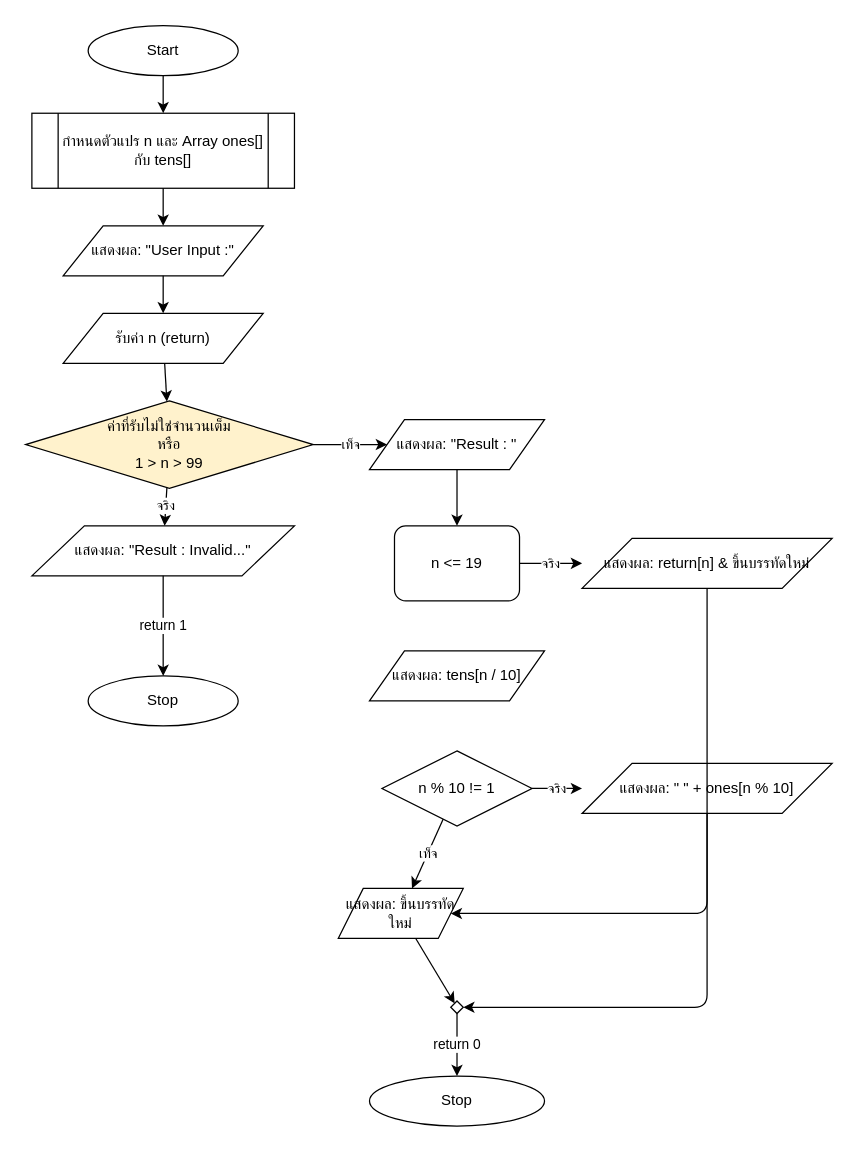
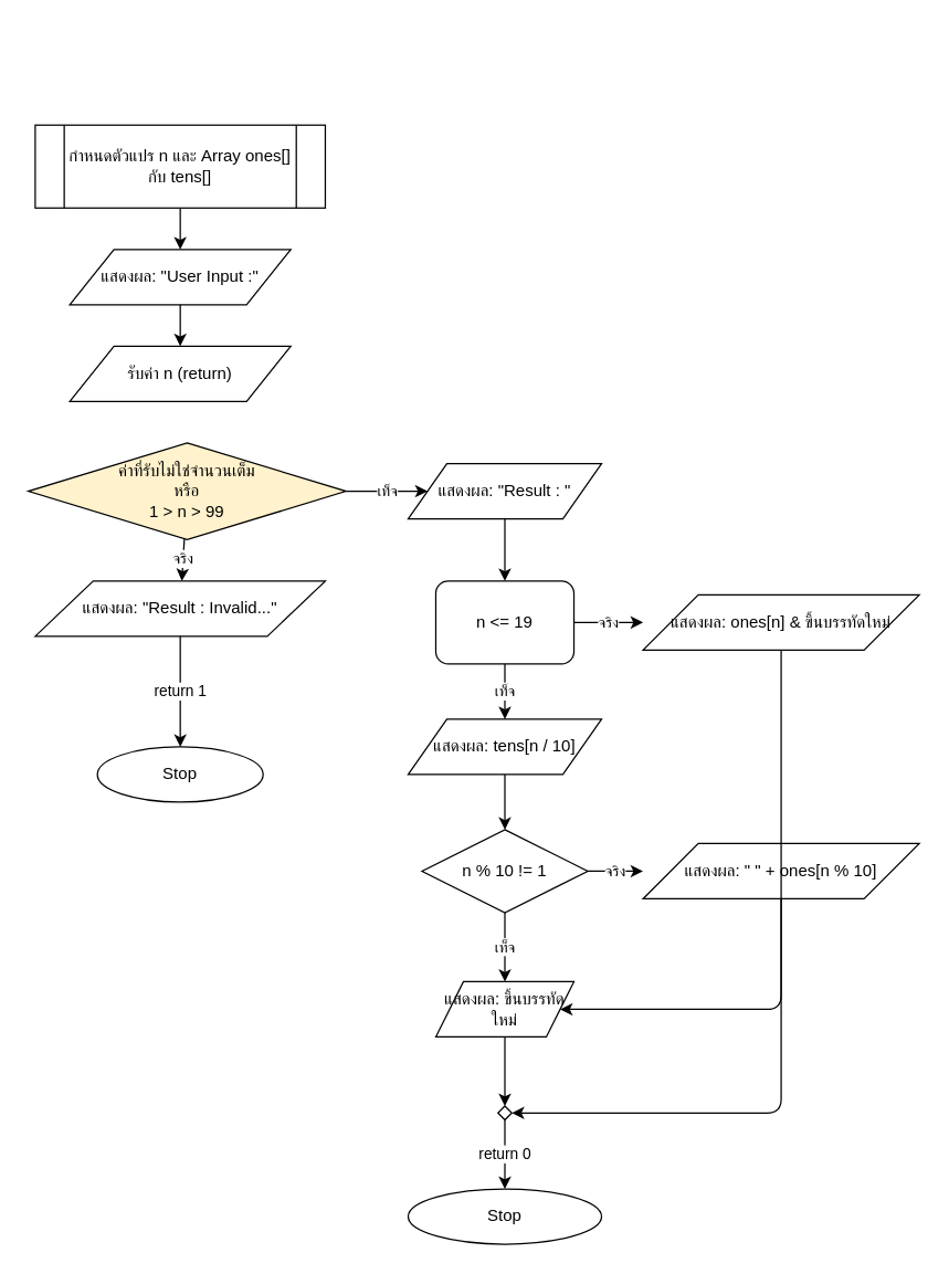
  <mxCell id="0" />
  <mxCell id="1" parent="0" />
- <mxCell id="2" value="Start" style="ellipse;whiteSpace=wrap;html=1;" vertex="1" parent="1"><mxGeometry x="70" y="20" width="120" height="40" as="geometry" /></mxCell>
  <mxCell id="3" value="กำหนดตัวแปร n และ Array ones[] กับ tens[]" style="shape=process;whiteSpace=wrap;html=1;" vertex="1" parent="1"><mxGeometry x="25" y="90" width="210" height="60" as="geometry" /></mxCell>
- <mxCell id="4" value="" style="endArrow=classic;html=1;entryDx=0;entryDy=0;" edge="1" parent="1" source="2" target="3"><mxGeometry width="50" height="50" relative="1" as="geometry"><mxPoint x="130" y="60" as="sourcePoint" /><mxPoint x="130" y="90" as="targetPoint" /></mxGeometry></mxCell>
  <mxCell id="5" value="แสดงผล: &quot;User Input :&quot;" style="shape=parallelogram;perimeter=parallelogramPerimeter;whiteSpace=wrap;html=1;" vertex="1" parent="1"><mxGeometry x="50" y="180" width="160" height="40" as="geometry" /></mxCell>
  <mxCell id="6" value="" style="endArrow=classic;html=1;entryDx=0;entryDy=0;" edge="1" parent="1" source="3" target="5"><mxGeometry width="50" height="50" relative="1" as="geometry"><mxPoint x="130" y="150" as="sourcePoint" /><mxPoint x="130" y="180" as="targetPoint" /></mxGeometry></mxCell>
  <mxCell id="7" value="รับค่า n (return)" style="shape=parallelogram;perimeter=parallelogramPerimeter;whiteSpace=wrap;html=1;" vertex="1" parent="1"><mxGeometry x="50" y="250" width="160" height="40" as="geometry" /></mxCell>
  <mxCell id="8" value="" style="endArrow=classic;html=1;entryDx=0;entryDy=0;" edge="1" parent="1" source="5" target="7"><mxGeometry width="50" height="50" relative="1" as="geometry"><mxPoint x="130" y="220" as="sourcePoint" /><mxPoint x="130" y="250" as="targetPoint" /></mxGeometry></mxCell>
  <mxCell id="9" value="ค่าที่รับไม่ใช่จำนวนเต็ม&lt;br&gt;หรือ&lt;br&gt;1 &gt; n &gt; 99" style="rhombus;whiteSpace=wrap;html=1;align=center;fillColor=#fff2cc;" vertex="1" parent="1"><mxGeometry x="20" y="320" width="230" height="70" as="geometry" /></mxCell>
- <mxCell id="10" value="" style="endArrow=classic;html=1;entryDx=0;entryDy=0;" edge="1" parent="1" source="7" target="9"><mxGeometry width="50" height="50" relative="1" as="geometry"><mxPoint x="130" y="290" as="sourcePoint" /><mxPoint x="130" y="320" as="targetPoint" /></mxGeometry></mxCell>
  <mxCell id="11" value="แสดงผล: &quot;Result : Invalid...&quot;" style="shape=parallelogram;perimeter=parallelogramPerimeter;whiteSpace=wrap;html=1;" vertex="1" parent="1"><mxGeometry x="25" y="420" width="210" height="40" as="geometry" /></mxCell>
  <mxCell id="12" value="จริง" style="endArrow=classic;html=1;entryDx=0;entryDy=0;" edge="1" parent="1" source="9" target="11"><mxGeometry width="50" height="50" relative="1" as="geometry"><mxPoint x="130" y="390" as="sourcePoint" /><mxPoint x="130" y="420" as="targetPoint" /></mxGeometry></mxCell>
  <mxCell id="13" value="Stop" style="ellipse;whiteSpace=wrap;html=1;" vertex="1" parent="1"><mxGeometry x="70" y="540" width="120" height="40" as="geometry" /></mxCell>
  <mxCell id="14" value="return 1" style="endArrow=classic;html=1;entryDx=0;entryDy=0;" edge="1" parent="1" source="11" target="13"><mxGeometry width="50" height="50" relative="1" as="geometry"><mxPoint x="130" y="460" as="sourcePoint" /><mxPoint x="130" y="540" as="targetPoint" /><Array as="points"><mxPoint x="130" y="500" /></Array></mxGeometry></mxCell>
  <mxCell id="15" value="แสดงผล: &quot;Result : &quot;" style="shape=parallelogram;perimeter=parallelogramPerimeter;whiteSpace=wrap;html=1;" vertex="1" parent="1"><mxGeometry x="295" y="335" width="140" height="40" as="geometry" /></mxCell>
  <mxCell id="16" value="เท็จ" style="endArrow=classic;html=1;entryDx=0;entryDy=0;" edge="1" parent="1" source="9" target="15"><mxGeometry width="50" height="50" relative="1" as="geometry"><mxPoint x="250" y="355" as="sourcePoint" /><mxPoint x="295" y="355" as="targetPoint" /></mxGeometry></mxCell>
  <mxCell id="17" value="n &lt;= 19" style="whiteSpace=wrap;html=1;rounded=1;" vertex="1" parent="1"><mxGeometry x="315" y="420" width="100" height="60" as="geometry" /></mxCell>
  <mxCell id="18" value="" style="endArrow=classic;html=1;entryDx=0;entryDy=0;" edge="1" parent="1" source="15" target="17"><mxGeometry width="50" height="50" relative="1" as="geometry"><mxPoint x="365" y="375" as="sourcePoint" /><mxPoint x="365" y="420" as="targetPoint" /></mxGeometry></mxCell>
- <mxCell id="19" value="แสดงผล: return[n] &amp; ขึ้นบรรทัดใหม่" style="shape=parallelogram;perimeter=parallelogramPerimeter;whiteSpace=wrap;html=1;" vertex="1" parent="1"><mxGeometry x="465" y="430" width="200" height="40" as="geometry" /></mxCell>
+ <mxCell id="19" value="แสดงผล: ones[n] &amp; ขึ้นบรรทัดใหม่" style="shape=parallelogram;perimeter=parallelogramPerimeter;whiteSpace=wrap;html=1;" vertex="1" parent="1"><mxGeometry x="465" y="430" width="200" height="40" as="geometry" /></mxCell>
  <mxCell id="20" value="จริง" style="endArrow=classic;html=1;entryDx=0;entryDy=0;exitDx=0;exitDy=0;" edge="1" parent="1" source="17"><mxGeometry width="50" height="50" relative="1" as="geometry"><mxPoint x="415" y="450" as="sourcePoint" /><mxPoint x="465" y="450" as="targetPoint" /></mxGeometry></mxCell>
  <mxCell id="21" value="แสดงผล: tens[n / 10]" style="shape=parallelogram;perimeter=parallelogramPerimeter;whiteSpace=wrap;html=1;" vertex="1" parent="1"><mxGeometry x="295" y="520" width="140" height="40" as="geometry" /></mxCell>
+ <mxCell id="22" value="เท็จ" style="endArrow=classic;html=1;entryDx=0;entryDy=0;" edge="1" parent="1" source="17" target="21"><mxGeometry width="50" height="50" relative="1" as="geometry"><mxPoint x="365" y="480" as="sourcePoint" /><mxPoint x="365" y="520" as="targetPoint" /></mxGeometry></mxCell>
  <mxCell id="23" value="n % 10 != 1" style="rhombus;whiteSpace=wrap;html=1;" vertex="1" parent="1"><mxGeometry x="305" y="600" width="120" height="60" as="geometry" /></mxCell>
+ <mxCell id="24" value="" style="endArrow=classic;html=1;entryDx=0;entryDy=0;" edge="1" parent="1" source="21" target="23"><mxGeometry width="50" height="50" relative="1" as="geometry"><mxPoint x="365" y="560" as="sourcePoint" /><mxPoint x="365" y="600" as="targetPoint" /></mxGeometry></mxCell>
  <mxCell id="25" value="แสดงผล: &quot; &quot; + ones[n % 10]" style="shape=parallelogram;perimeter=parallelogramPerimeter;whiteSpace=wrap;html=1;" vertex="1" parent="1"><mxGeometry x="465" y="610" width="200" height="40" as="geometry" /></mxCell>
  <mxCell id="26" value="จริง" style="endArrow=classic;html=1;entryDx=0;entryDy=0;exitDx=0;exitDy=0;" edge="1" parent="1" source="23"><mxGeometry width="50" height="50" relative="1" as="geometry"><mxPoint x="425" y="630" as="sourcePoint" /><mxPoint x="465" y="630" as="targetPoint" /></mxGeometry></mxCell>
- <mxCell id="27" value="แสดงผล: ขึ้นบรรทัดใหม่" style="shape=parallelogram;perimeter=parallelogramPerimeter;whiteSpace=wrap;html=1;" vertex="1" parent="1"><mxGeometry x="270" y="710" width="100" height="40" as="geometry" /></mxCell>
+ <mxCell id="27" value="แสดงผล: ขึ้นบรรทัดใหม่" style="shape=parallelogram;perimeter=parallelogramPerimeter;whiteSpace=wrap;html=1;" vertex="1" parent="1"><mxGeometry x="315" y="710" width="100" height="40" as="geometry" /></mxCell>
  <mxCell id="28" value="เท็จ" style="endArrow=classic;html=1;entryDx=0;entryDy=0;" edge="1" parent="1" source="23" target="27"><mxGeometry width="50" height="50" relative="1" as="geometry"><mxPoint x="365" y="660" as="sourcePoint" /><mxPoint x="365" y="710" as="targetPoint" /></mxGeometry></mxCell>
  <mxCell id="29" value="" style="endArrow=classic;html=1;entryDx=0;entryDy=0;" edge="1" parent="1" source="25" target="27"><mxGeometry width="50" height="50" relative="1" as="geometry"><mxPoint x="565" y="650" as="sourcePoint" /><mxPoint x="415" y="730" as="targetPoint" /><Array as="points"><mxPoint x="565" y="730" /></Array></mxGeometry></mxCell>
  <mxCell id="30" value="" style="rhombus;whiteSpace=wrap;html=1;" vertex="1" parent="1"><mxGeometry x="360" y="800" width="10" height="10" as="geometry" /></mxCell>
  <mxCell id="31" value="" style="endArrow=classic;html=1;entryDx=0;entryDy=0;" edge="1" parent="1" source="19" target="30"><mxGeometry width="50" height="50" relative="1" as="geometry"><mxPoint x="565" y="470" as="sourcePoint" /><mxPoint x="365" y="805" as="targetPoint" /><Array as="points"><mxPoint x="565" y="805" /></Array></mxGeometry></mxCell>
  <mxCell id="32" value="" style="endArrow=classic;html=1;entryDx=0;entryDy=0;" edge="1" parent="1" source="27" target="30"><mxGeometry width="50" height="50" relative="1" as="geometry"><mxPoint x="365" y="750" as="sourcePoint" /><mxPoint x="365" y="800" as="targetPoint" /></mxGeometry></mxCell>
  <mxCell id="33" value="Stop" style="ellipse;whiteSpace=wrap;html=1;" vertex="1" parent="1"><mxGeometry x="295" y="860" width="140" height="40" as="geometry" /></mxCell>
  <mxCell id="34" value="return 0" style="endArrow=classic;html=1;entryDx=0;entryDy=0;" edge="1" parent="1" source="30" target="33"><mxGeometry width="50" height="50" relative="1" as="geometry"><mxPoint x="365" y="810" as="sourcePoint" /><mxPoint x="365" y="860" as="targetPoint" /></mxGeometry></mxCell>
